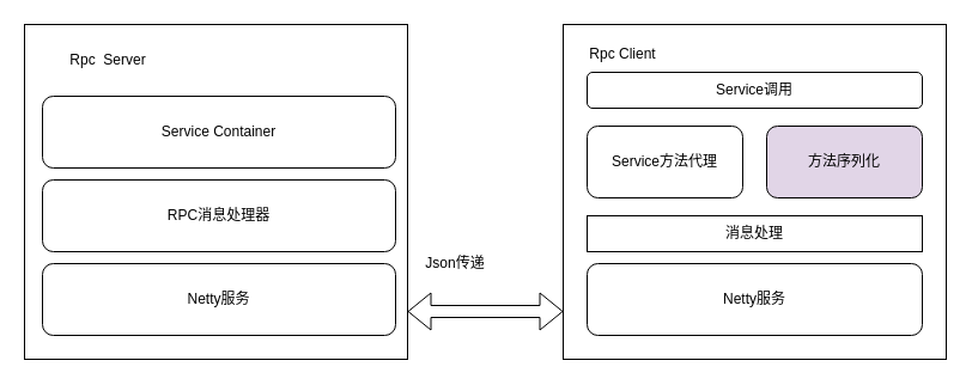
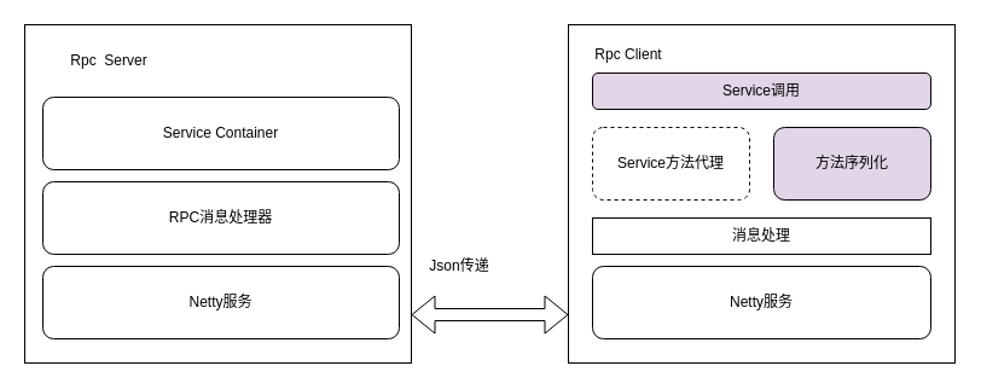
  <mxCell id="0" />
  <mxCell id="1" parent="0" />
  <mxCell id="2" value="" style="rounded=0;whiteSpace=wrap;html=1;" vertex="1" parent="1"><mxGeometry x="20" y="20" width="320" height="280" as="geometry" /></mxCell>
  <mxCell id="3" value="Rpc&amp;nbsp; Server" style="text;html=1;strokeColor=none;fillColor=none;align=center;verticalAlign=middle;whiteSpace=wrap;rounded=0;" vertex="1" parent="1"><mxGeometry x="35" y="40" width="110" height="20" as="geometry" /></mxCell>
  <mxCell id="4" style="edgeStyle=orthogonalEdgeStyle;rounded=0;orthogonalLoop=1;jettySize=auto;html=1;exitX=0.5;exitY=1;exitDx=0;exitDy=0;" edge="1" parent="1"><mxGeometry relative="1" as="geometry"><mxPoint x="60" y="145" as="sourcePoint" /><mxPoint x="60" y="145" as="targetPoint" /></mxGeometry></mxCell>
  <mxCell id="5" value="RPC消息处理器" style="rounded=1;whiteSpace=wrap;html=1;" vertex="1" parent="1"><mxGeometry x="35" y="150" width="295" height="60" as="geometry" /></mxCell>
  <mxCell id="6" value="Netty服务" style="rounded=1;whiteSpace=wrap;html=1;" vertex="1" parent="1"><mxGeometry x="35" y="220" width="295" height="60" as="geometry" /></mxCell>
  <mxCell id="7" value="Service Container" style="rounded=1;whiteSpace=wrap;html=1;" vertex="1" parent="1"><mxGeometry x="35" y="80" width="295" height="60" as="geometry" /></mxCell>
  <mxCell id="8" value="" style="rounded=0;whiteSpace=wrap;html=1;" vertex="1" parent="1"><mxGeometry x="470" y="20" width="320" height="280" as="geometry" /></mxCell>
  <mxCell id="9" value="Netty服务" style="rounded=1;whiteSpace=wrap;html=1;" vertex="1" parent="1"><mxGeometry x="490" y="220" width="280" height="60" as="geometry" /></mxCell>
- <mxCell id="10" value="Service方法代理" style="rounded=1;whiteSpace=wrap;html=1;" vertex="1" parent="1"><mxGeometry x="490" y="105" width="130" height="60" as="geometry" /></mxCell>
+ <mxCell id="10" value="Service方法代理" style="rounded=1;whiteSpace=wrap;html=1;dashed=1;" vertex="1" parent="1"><mxGeometry x="490" y="105" width="130" height="60" as="geometry" /></mxCell>
  <mxCell id="11" value="方法序列化" style="rounded=1;whiteSpace=wrap;html=1;fillColor=#e1d5e7;" vertex="1" parent="1"><mxGeometry x="640" y="105" width="130" height="60" as="geometry" /></mxCell>
- <mxCell id="12" value="Service调用" style="rounded=1;whiteSpace=wrap;html=1;" vertex="1" parent="1"><mxGeometry x="490" y="60" width="280" height="30" as="geometry" /></mxCell>
+ <mxCell id="12" value="Service调用" style="rounded=1;whiteSpace=wrap;html=1;fillColor=#e1d5e7;" vertex="1" parent="1"><mxGeometry x="490" y="60" width="280" height="30" as="geometry" /></mxCell>
  <mxCell id="13" value="消息处理" style="whiteSpace=wrap;html=1;rounded=0;" vertex="1" parent="1"><mxGeometry x="490" y="180" width="280" height="30" as="geometry" /></mxCell>
  <mxCell id="14" value="" style="shape=flexArrow;endArrow=classic;startArrow=classic;html=1;rounded=0;" edge="1" parent="1"><mxGeometry width="100" height="100" relative="1" as="geometry"><mxPoint x="340" y="260" as="sourcePoint" /><mxPoint x="470" y="260" as="targetPoint" /></mxGeometry></mxCell>
  <mxCell id="15" value="Json传递" style="text;html=1;strokeColor=none;fillColor=none;align=center;verticalAlign=middle;whiteSpace=wrap;rounded=0;" vertex="1" parent="1"><mxGeometry x="350" y="205" width="60" height="30" as="geometry" /></mxCell>
  <mxCell id="16" value="Rpc Client" style="text;html=1;strokeColor=none;fillColor=none;align=center;verticalAlign=middle;whiteSpace=wrap;rounded=0;" vertex="1" parent="1"><mxGeometry x="490" y="30" width="60" height="30" as="geometry" /></mxCell>
